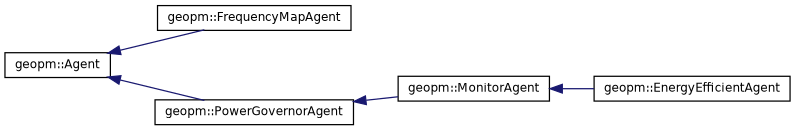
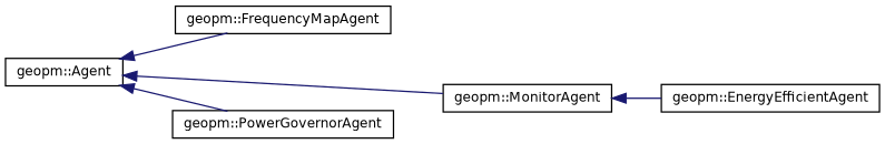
  digraph {
    rankdir=LR
    node [color=black fillcolor=white fontname=Helvetica fontsize=10 shape=record style=filled]
    edge [color=midnightblue dir=back fontname=Helvetica fontsize=10 labelfontname=Helvetica labelfontsize=10 style=solid]
    n1 [height=0.2 label="geopm::Agent" width=0.4]
    n2 [height=0.2 label="geopm::FrequencyMapAgent" width=0.4]
    n3 [height=0.2 label="geopm::MonitorAgent" width=0.4]
    n4 [height=0.2 label="geopm::PowerGovernorAgent" width=0.4]
    n5 [height=0.2 label="geopm::EnergyEfficientAgent" width=0.4]
    n1 -> n2
-   n4 -> n3
+   n1 -> n3
    n1 -> n4
    n3 -> n5
  }
